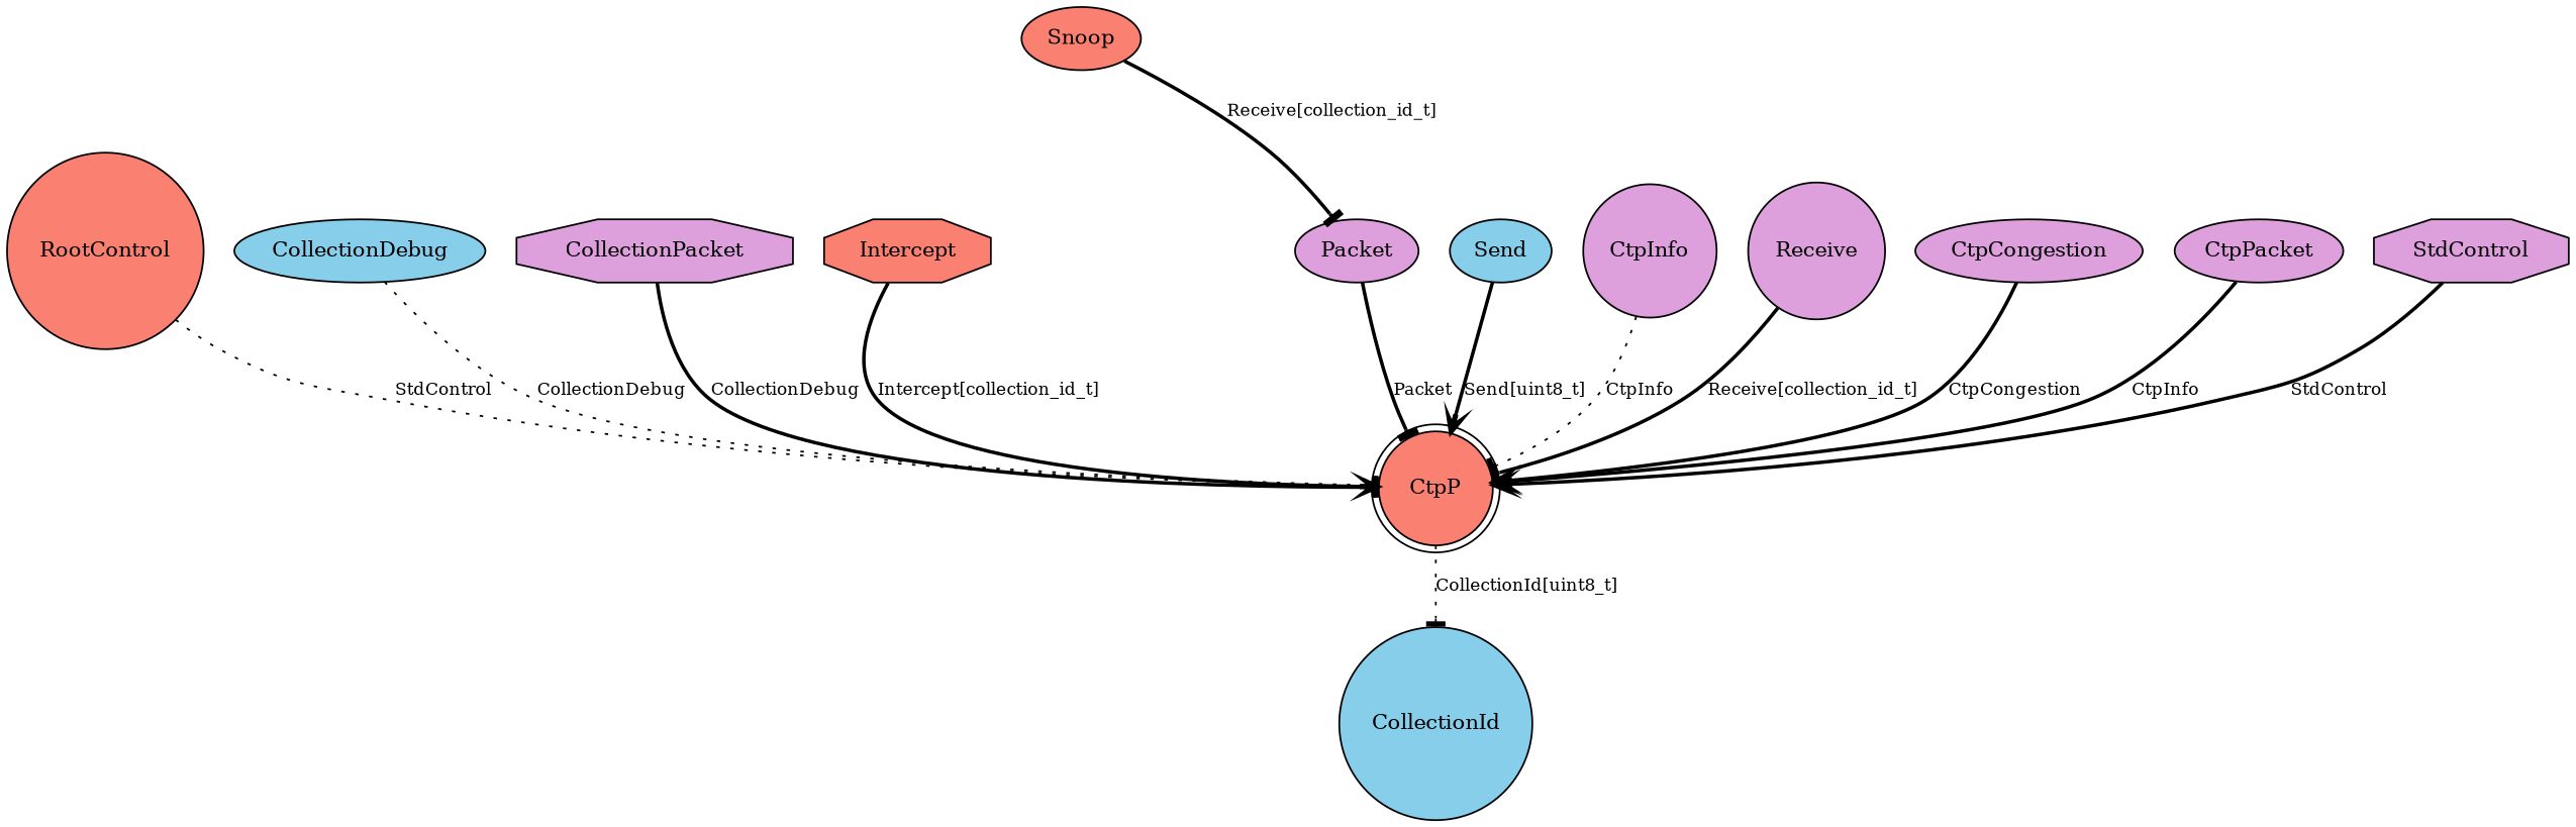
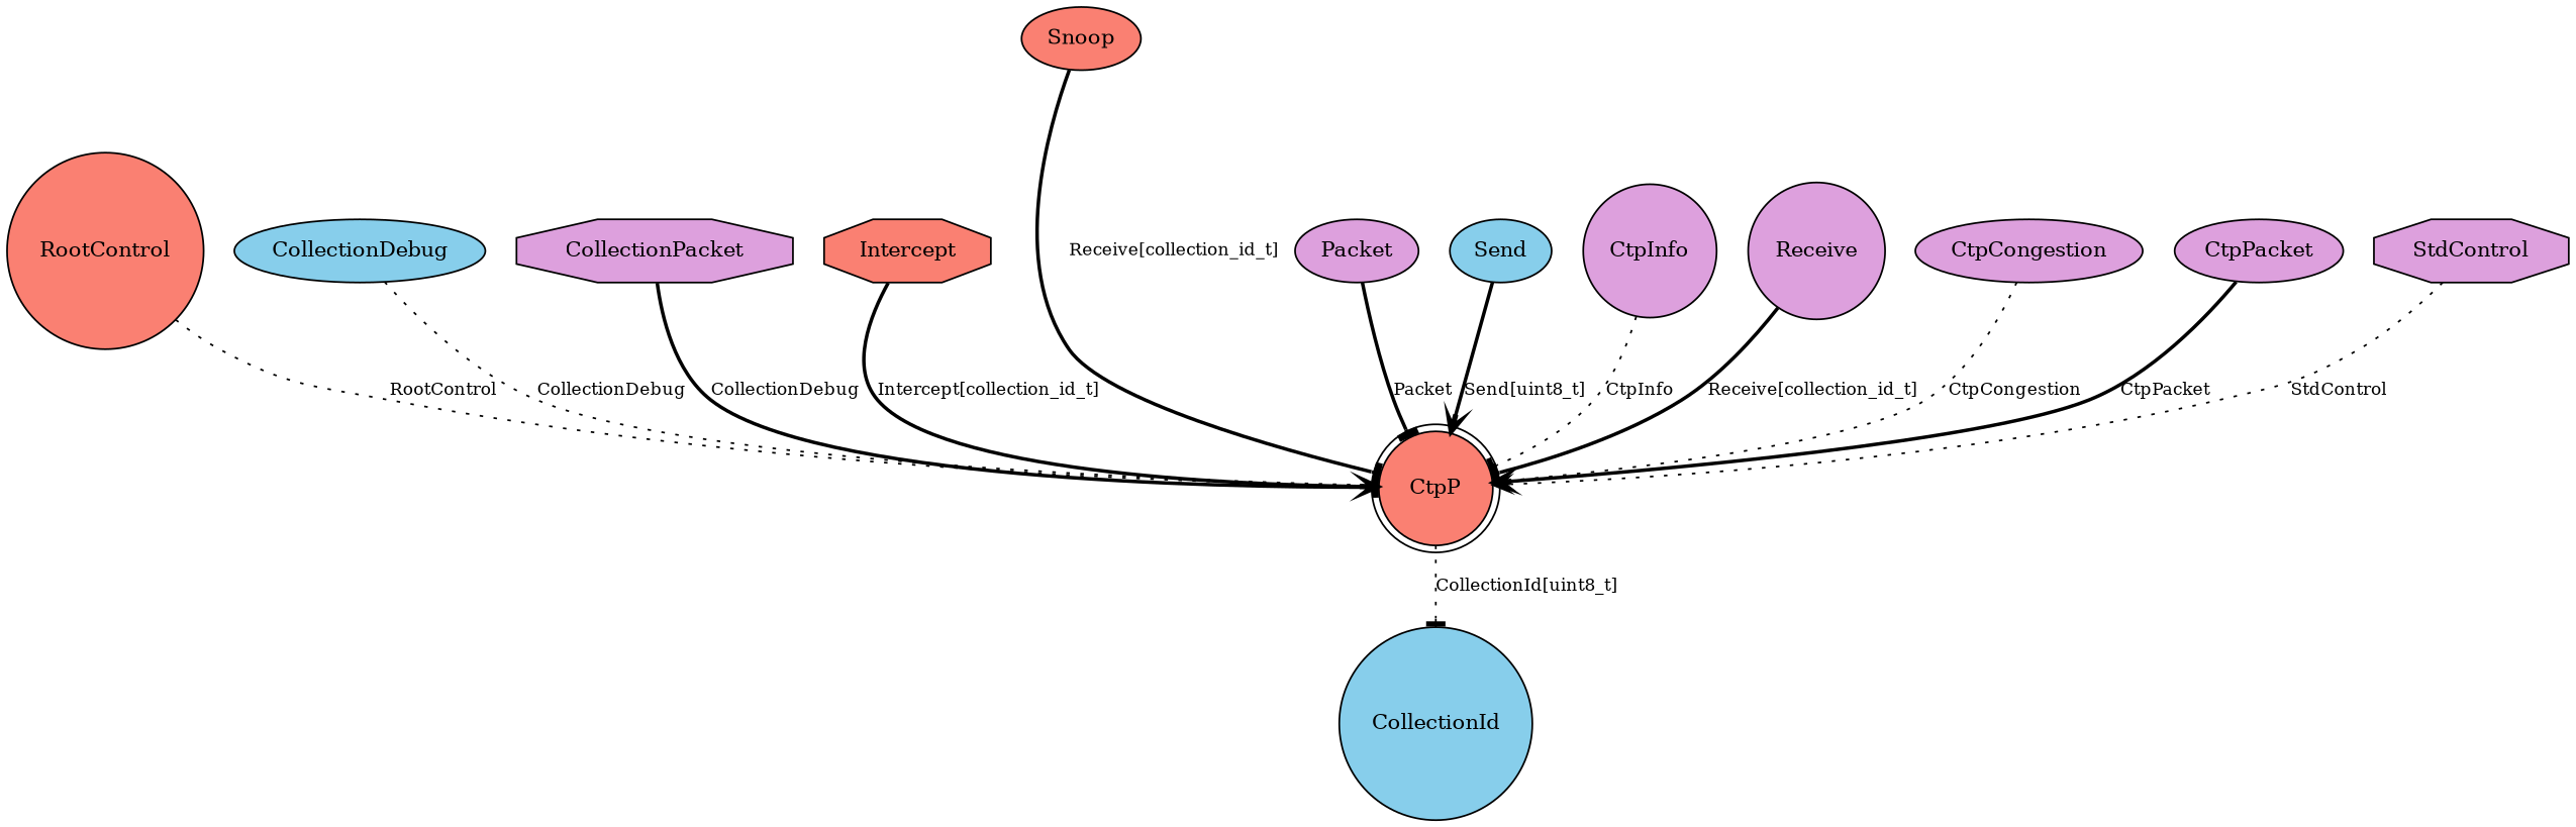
  digraph {
    node [fillcolor=plum fontsize=12 shape=ellipse style=filled]
    edge [arrowhead=tee fontsize=10 style=bold]
    n1 [fillcolor=salmon label=RootControl shape=circle]
    CtpP [fillcolor=salmon peripheries=2 shape=circle]
    n3 [fillcolor=skyblue label=CollectionId shape=circle]
    n4 [fillcolor=skyblue label=CollectionDebug]
    n5 [label=CollectionPacket shape=octagon]
    n6 [fillcolor=salmon label=Intercept shape=octagon]
    n7 [label=Packet]
    n8 [fillcolor=salmon label=Snoop]
    n9 [fillcolor=skyblue label=Send]
    n10 [label=CtpInfo shape=circle]
    n11 [label=Receive shape=circle]
    n12 [label=CtpCongestion]
    n13 [label=CtpPacket]
    n14 [label=StdControl shape=octagon]
-   n1 -> CtpP [label=StdControl style=dotted]
+   n1 -> CtpP [label=RootControl style=dotted]
    CtpP -> n3 [label="CollectionId[uint8_t]" style=dotted]
    n4 -> CtpP [label=CollectionDebug style=dotted]
    n5 -> CtpP [label=CollectionDebug]
    n6 -> CtpP [arrowhead=vee label="Intercept[collection_id_t]"]
    n7 -> CtpP [label=Packet]
-   n8 -> n7 [label="Receive[collection_id_t]"]
+   n8 -> CtpP [label="Receive[collection_id_t]"]
    n9 -> CtpP [arrowhead=vee label="Send[uint8_t]"]
    n10 -> CtpP [label=CtpInfo style=dotted]
    n11 -> CtpP [label="Receive[collection_id_t]"]
-   n12 -> CtpP [arrowhead=vee label=CtpCongestion]
-   n13 -> CtpP [arrowhead=vee label=CtpInfo]
-   n14 -> CtpP [arrowhead=vee label=StdControl]
+   n12 -> CtpP [arrowhead=vee label=CtpCongestion style=dotted]
+   n13 -> CtpP [arrowhead=vee label=CtpPacket]
+   n14 -> CtpP [arrowhead=vee label=StdControl style=dotted]
  }
